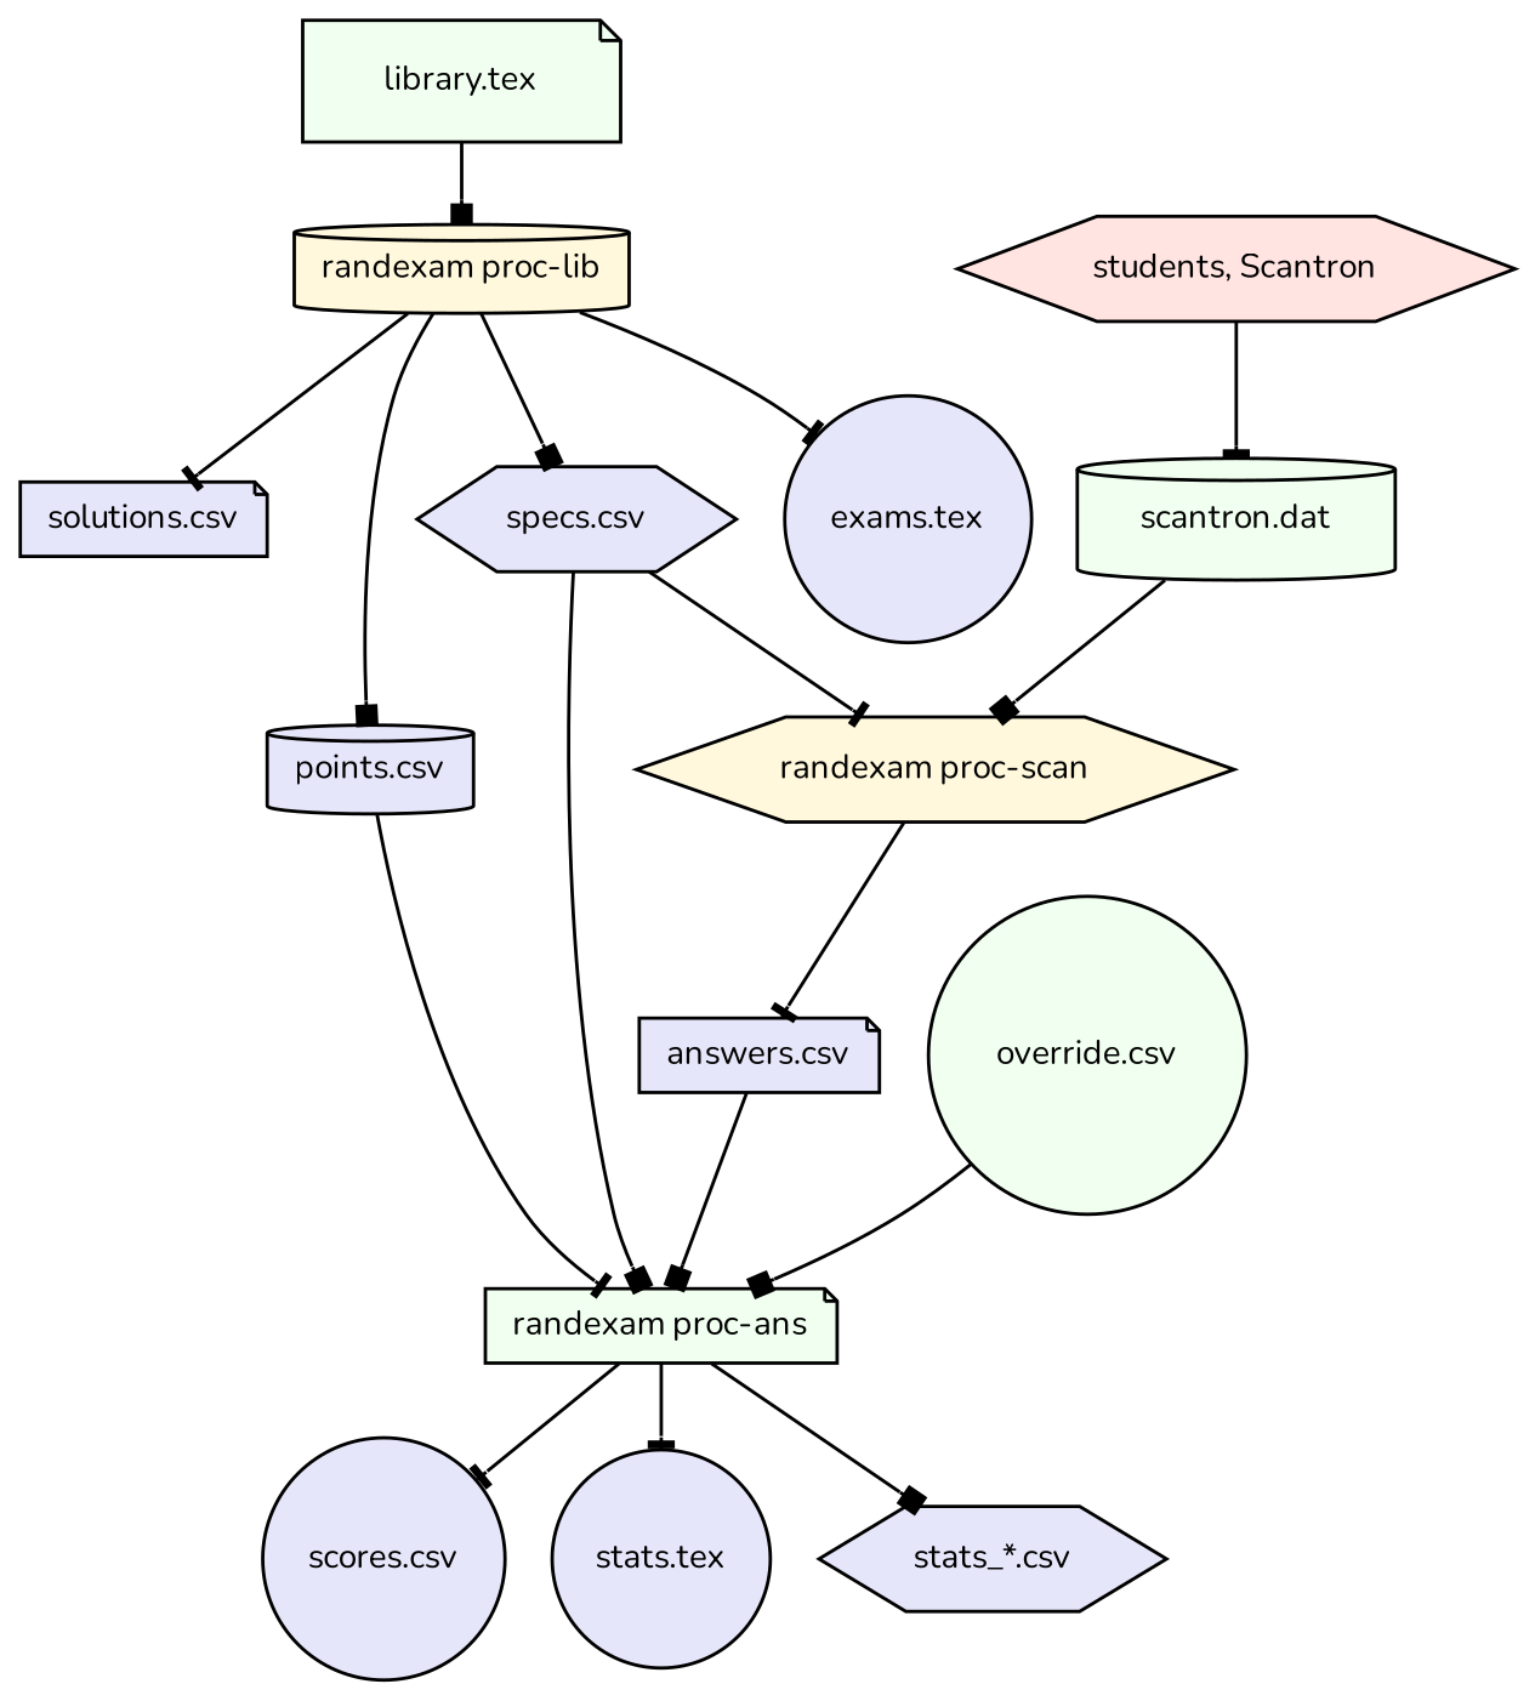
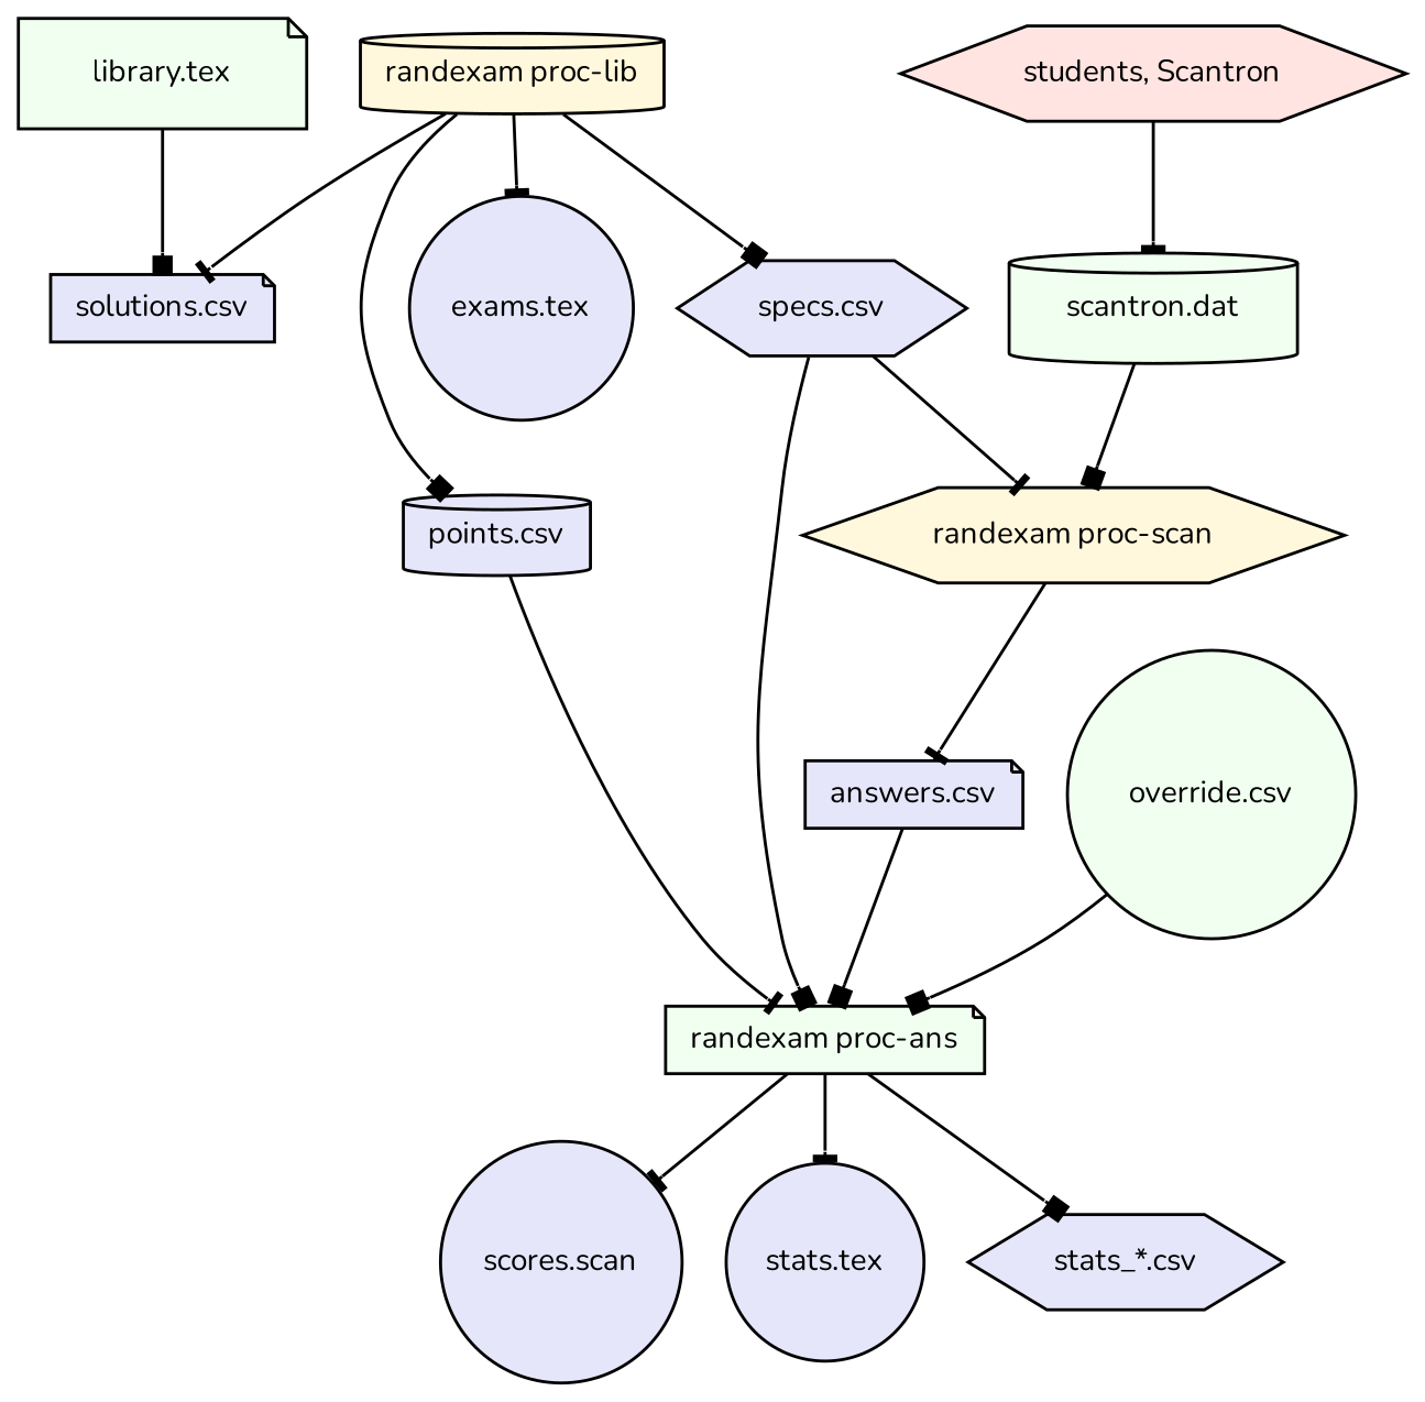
  digraph {
    fontname=Nunito
    nodesep=0.2
    rankdir=TB
    ranksep=0.3
    node [fillcolor=lavender fontname=Nunito fontsize=10 shape=note style=filled]
    edge [arrowhead=box arrowsize=0.7 fontname=Nunito]
    n1 [fillcolor=honeydew1 fixedsize=true height=0.5 label="library.tex" width=1.3]
    n2 [fillcolor=cornsilk1 height=0.3 label="randexam proc-lib" shape=cylinder width=0.5]
    n3 [height=0.3 label="exams.tex" shape=circle width=0.5]
    n4 [height=0.3 label="solutions.csv" width=0.5]
    n5 [height=0.3 label="specs.csv" shape=hexagon width=0.5]
    n6 [height=0.3 label="points.csv" shape=cylinder width=0.5]
    n7 [fillcolor=honeydew1 fixedsize=true height=0.5 label="scantron.dat" shape=cylinder width=1.3]
    n8 [fillcolor=cornsilk1 height=0.3 label="randexam proc-scan" shape=hexagon width=0.5]
    n9 [height=0.3 label="answers.csv" width=0.5]
    n10 [fillcolor=honeydew1 fixedsize=true height=0.5 label="override.csv" shape=circle width=1.3]
    n11 [fillcolor=honeydew1 height=0.3 label="randexam proc-ans" width=0.5]
-   n12 [height=0.3 label="scores.csv" shape=circle width=0.5]
+   n12 [height=0.3 label="scores.scan" shape=circle width=0.5]
    n13 [height=0.3 label="stats.tex" shape=circle width=0.5]
    n14 [height=0.3 label="stats_*.csv" shape=hexagon width=0.5]
    n15 [fillcolor=mistyrose1 height=0.3 label="students, Scantron" shape=hexagon width=0.5]
-   n1 -> n2
+   n1 -> n4
    n2 -> n3 [arrowhead=tee]
    n2 -> n4 [arrowhead=tee]
    n2 -> n5
    n2 -> n6
    n5 -> n8 [arrowhead=tee]
    n5 -> n11
    n6 -> n11 [arrowhead=tee]
    n7 -> n8
    n8 -> n9 [arrowhead=tee]
    n9 -> n11
    n10 -> n11
    n11 -> n12 [arrowhead=tee]
    n11 -> n13 [arrowhead=tee]
    n11 -> n14
    n15 -> n7 [arrowhead=tee]
  }
